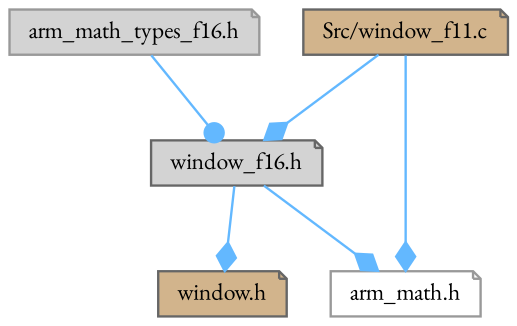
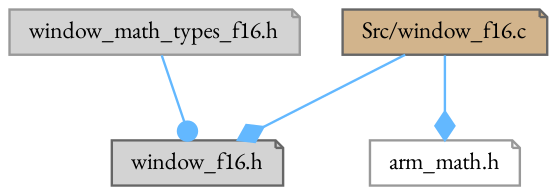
  digraph {
    fontname="EB Garamond"
    node [color=grey40 fillcolor=tan fontname="EB Garamond" fontsize=10 shape=note style=filled]
    edge [arrowhead=diamond color=steelblue1 fontname="EB Garamond" fontsize=10 labelfontname=Helvetica labelfontsize=10 style=solid]
-   n1 [color=gray40 fontcolor=black height=0.2 label="Src/window_f11.c" width=0.4]
+   n1 [color=gray40 fontcolor=black height=0.2 label="Src/window_f16.c" width=0.4]
    n2 [fillcolor=lightgrey height=0.2 label="window_f16.h" width=0.4]
    n3 [color=grey60 fillcolor=white height=0.2 label="arm_math.h" width=0.4]
-   n4 [height=0.2 label="window.h" width=0.4]
-   n5 [color=grey60 fillcolor=lightgrey height=0.2 label="arm_math_types_f16.h" width=0.4]
+   n5 [color=grey60 fillcolor=lightgrey height=0.2 label="window_math_types_f16.h" width=0.4]
    n1 -> n2
    n1 -> n3
-   n2 -> n3
-   n2 -> n4
    n5 -> n2 [arrowhead=dot]
  }
